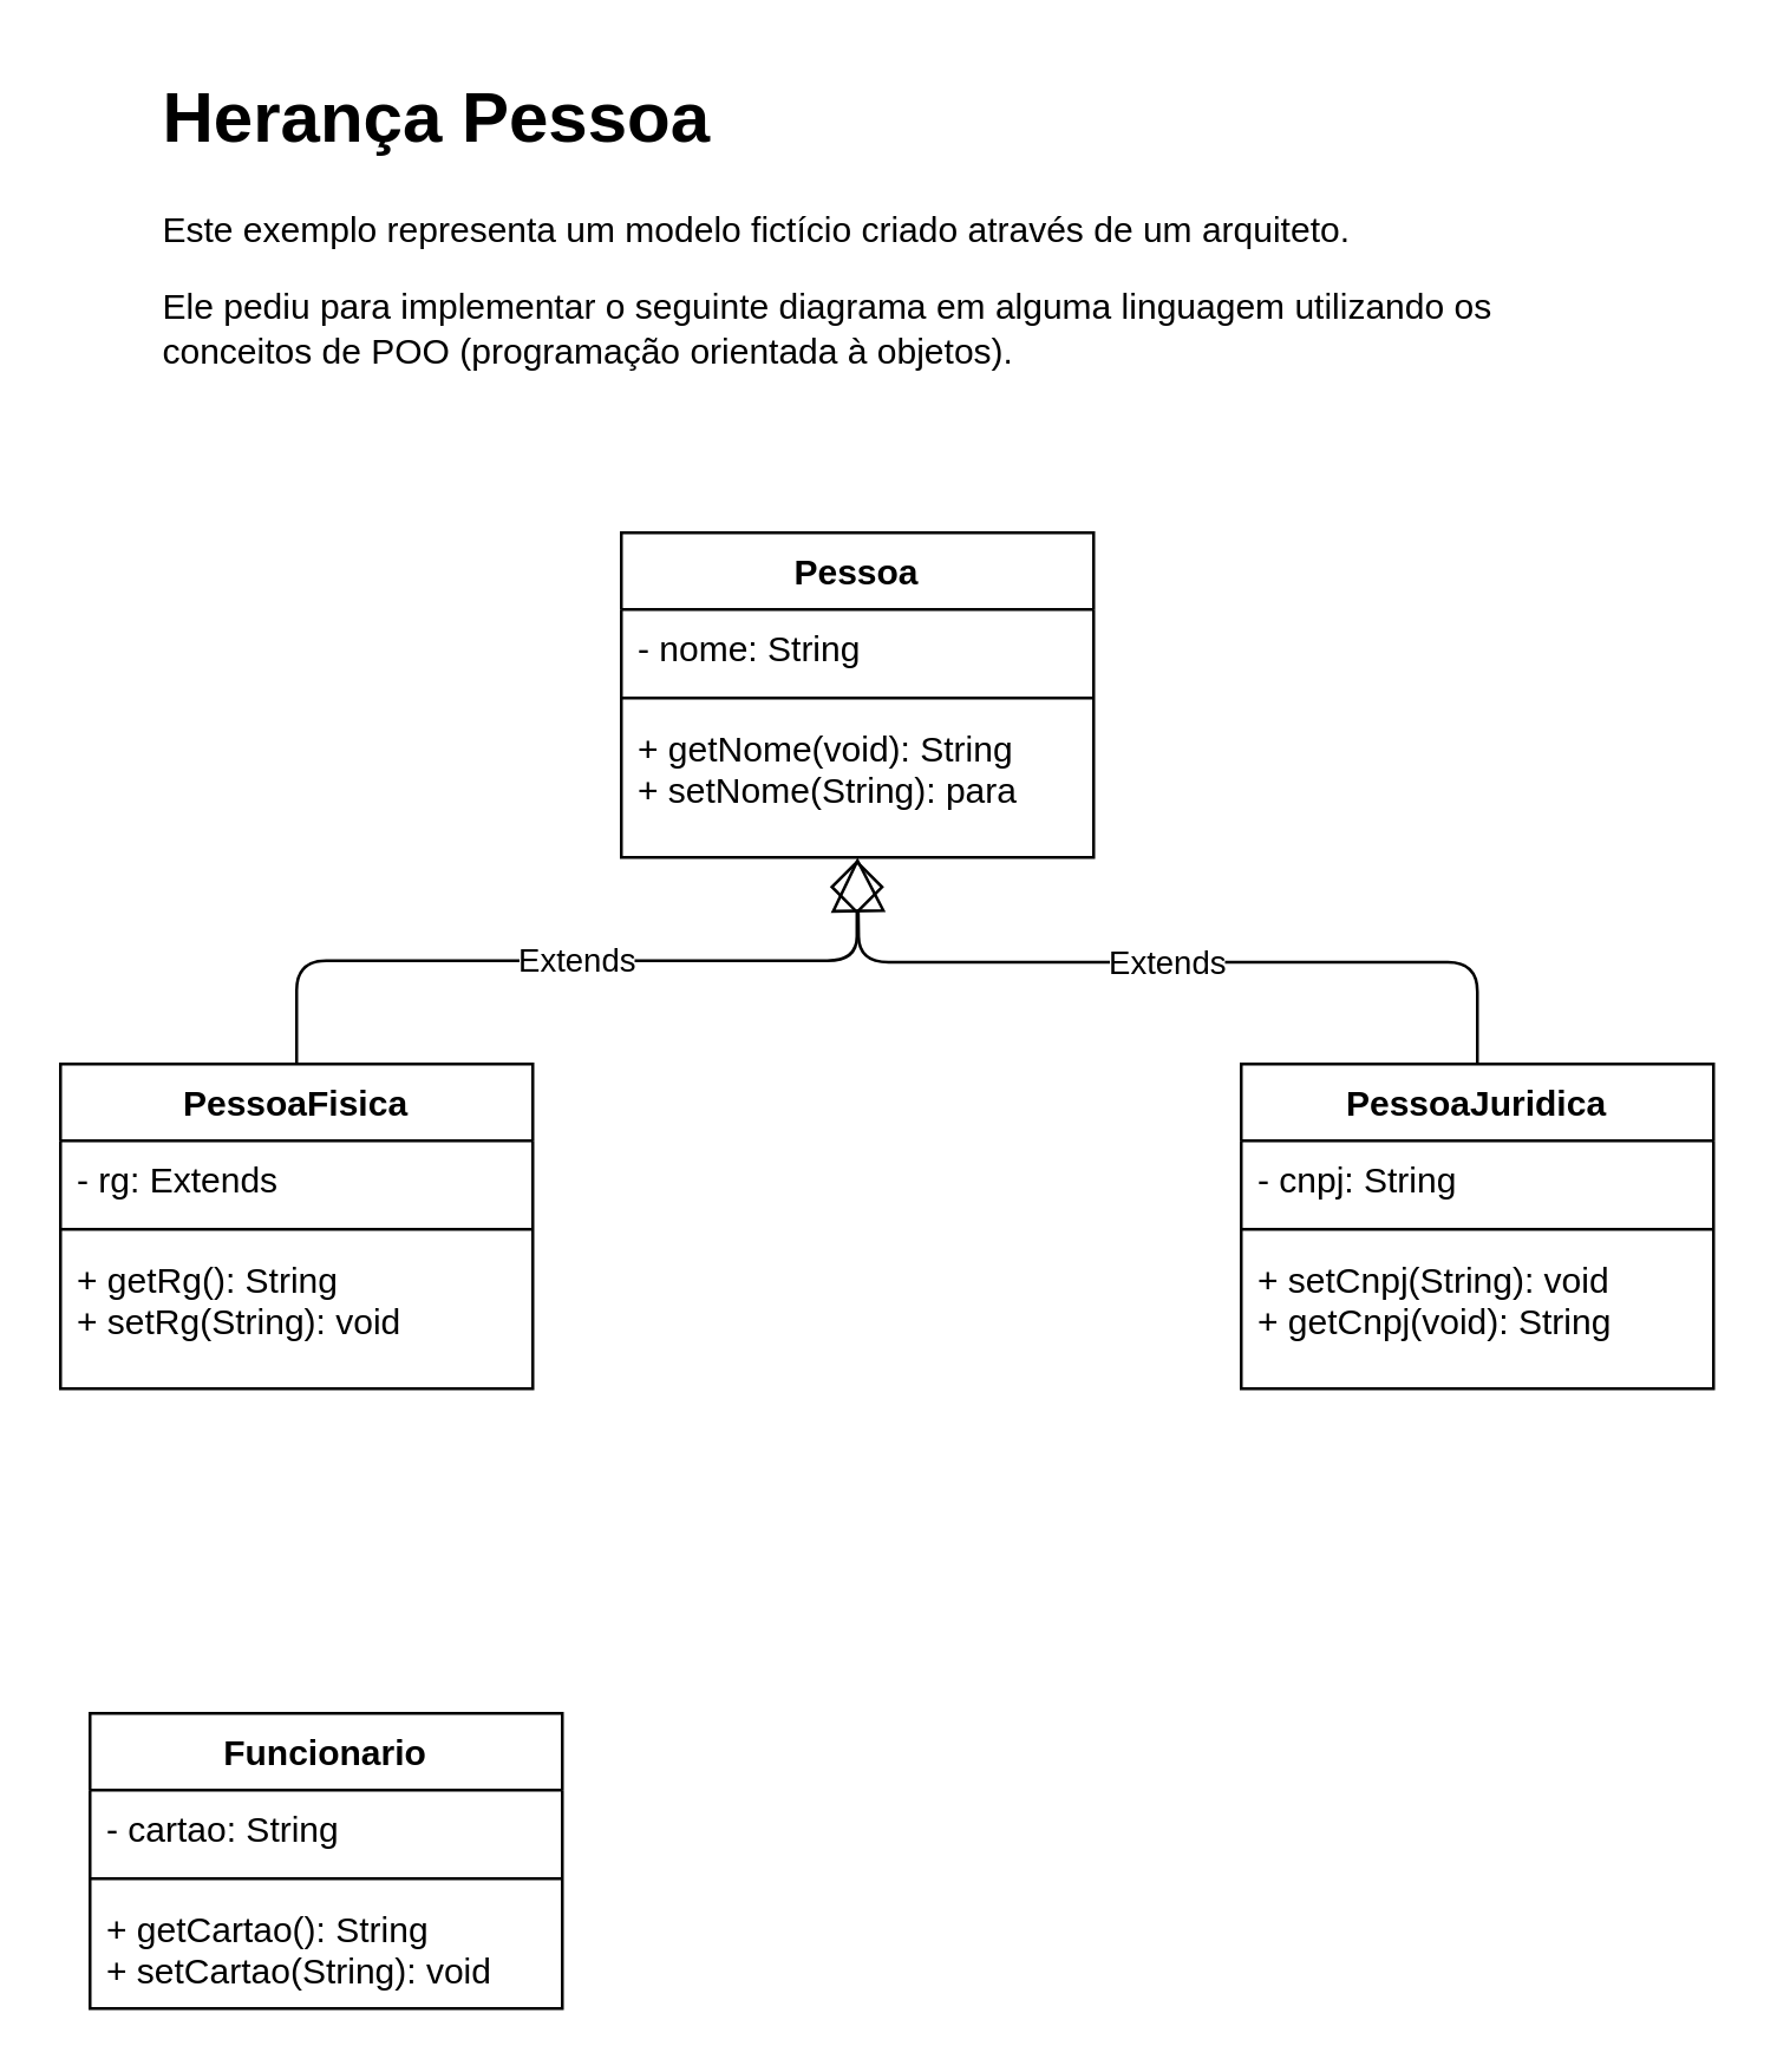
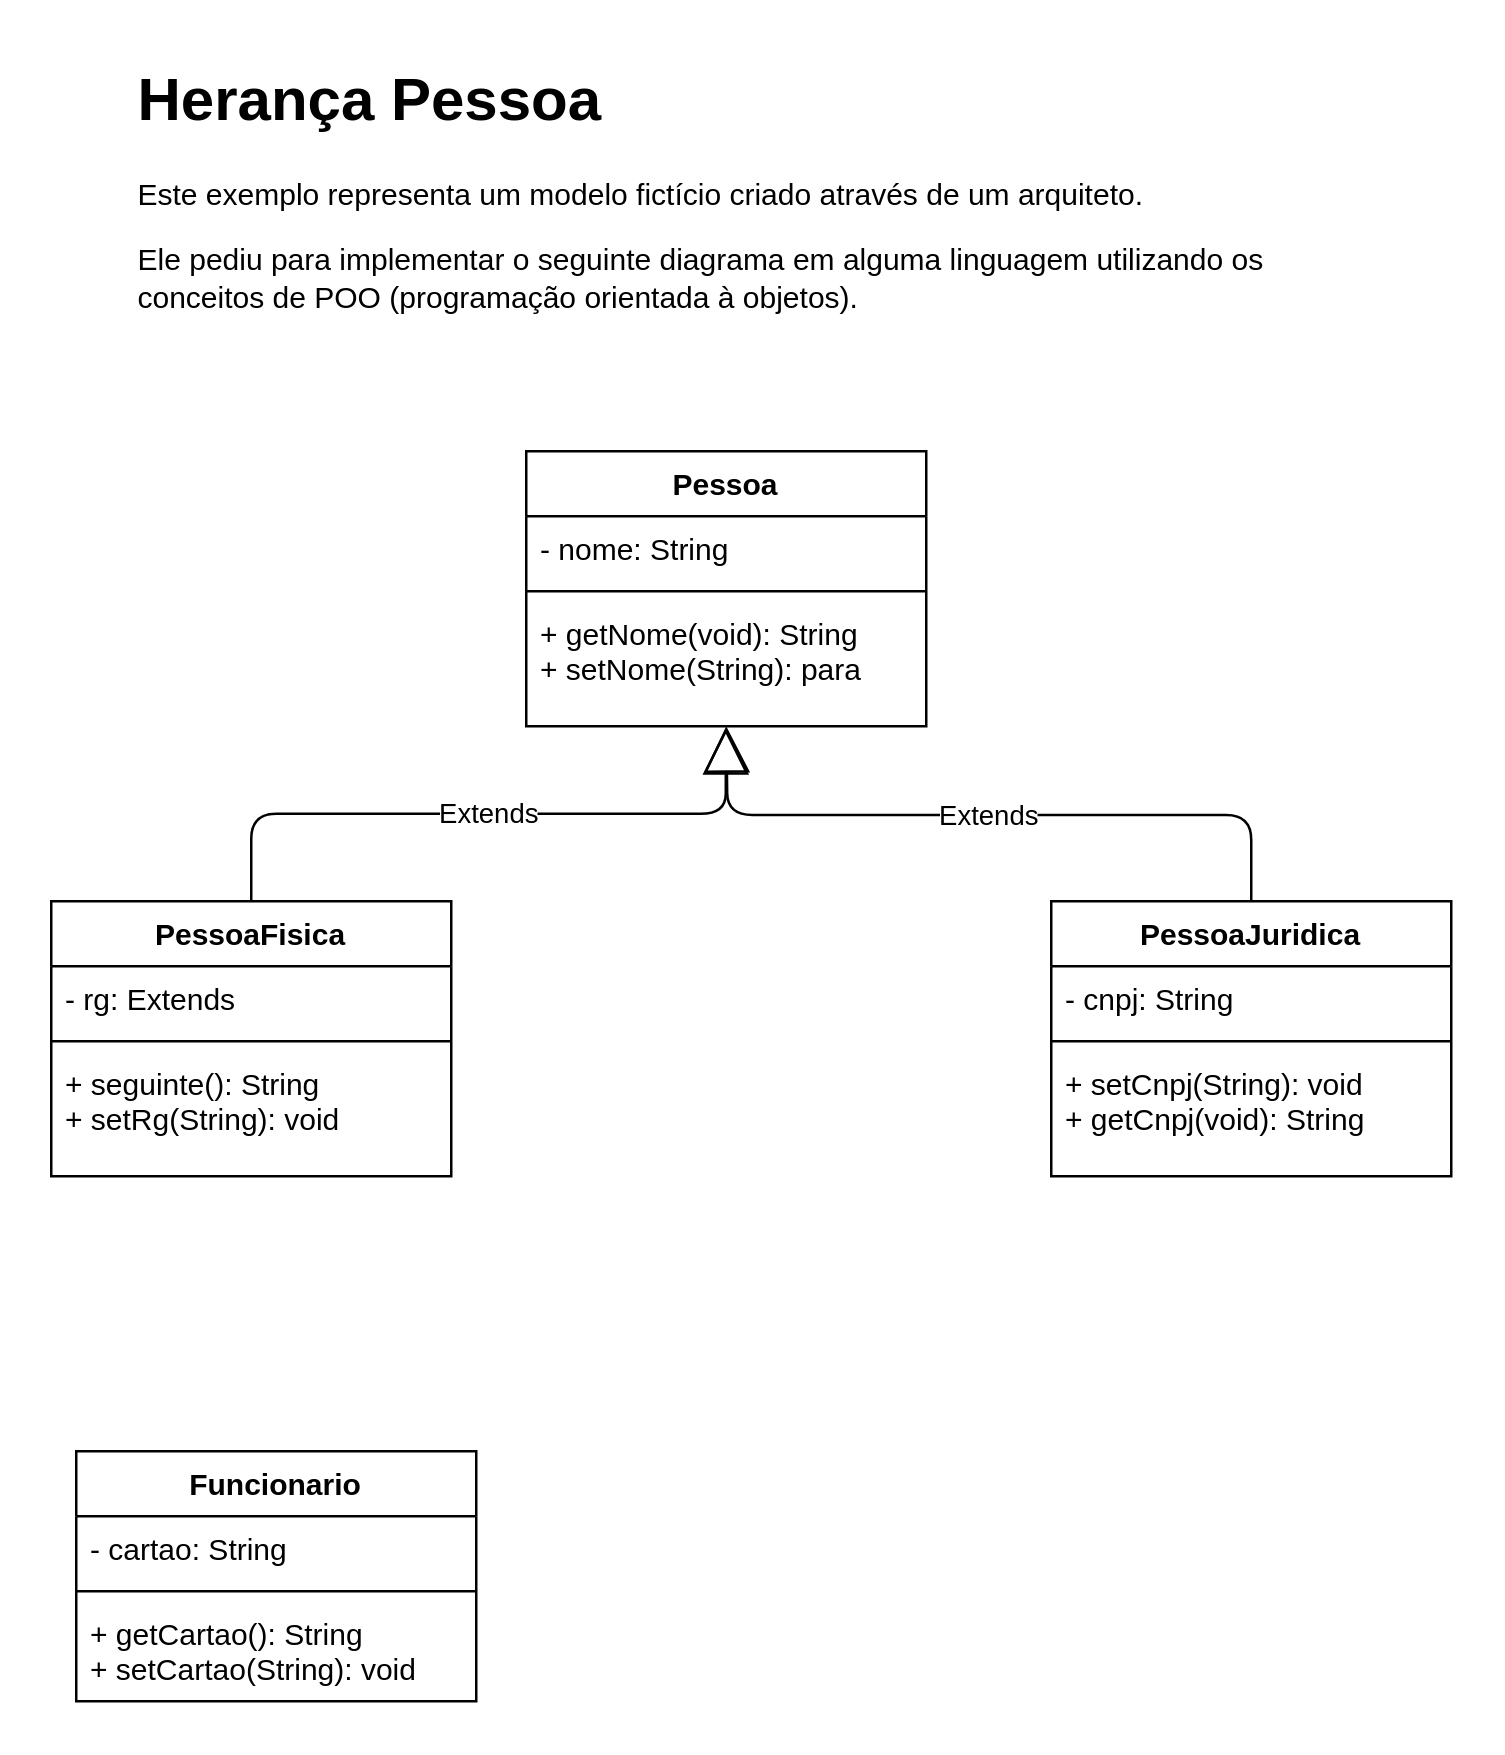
  <mxCell id="0" />
  <mxCell id="1" parent="0" />
  <mxCell id="2" value="Pessoa" style="swimlane;fontStyle=1;align=center;verticalAlign=top;childLayout=stackLayout;horizontal=1;startSize=26;horizontalStack=0;resizeParent=1;resizeParentMax=0;resizeLast=0;collapsible=1;marginBottom=0;" vertex="1" parent="1"><mxGeometry x="210" y="180" width="160" height="110" as="geometry" /></mxCell>
  <mxCell id="3" value="- nome: String" style="text;strokeColor=none;fillColor=none;align=left;verticalAlign=top;spacingLeft=4;spacingRight=4;overflow=hidden;rotatable=0;points=[[0,0.5],[1,0.5]];portConstraint=eastwest;" vertex="1" parent="2"><mxGeometry y="26" width="160" height="26" as="geometry" /></mxCell>
  <mxCell id="4" value="" style="line;strokeWidth=1;fillColor=none;align=left;verticalAlign=middle;spacingTop=-1;spacingLeft=3;spacingRight=3;rotatable=0;labelPosition=right;points=[];portConstraint=eastwest;" vertex="1" parent="2"><mxGeometry y="52" width="160" height="8" as="geometry" /></mxCell>
  <mxCell id="5" value="+ getNome(void): String&#10;+ setNome(String): para" style="text;strokeColor=none;fillColor=none;align=left;verticalAlign=top;spacingLeft=4;spacingRight=4;overflow=hidden;rotatable=0;points=[[0,0.5],[1,0.5]];portConstraint=eastwest;" vertex="1" parent="2"><mxGeometry y="60" width="160" height="50" as="geometry" /></mxCell>
  <mxCell id="6" value="PessoaJuridica" style="swimlane;fontStyle=1;align=center;verticalAlign=top;childLayout=stackLayout;horizontal=1;startSize=26;horizontalStack=0;resizeParent=1;resizeParentMax=0;resizeLast=0;collapsible=1;marginBottom=0;" vertex="1" parent="1"><mxGeometry x="420" y="360" width="160" height="110" as="geometry" /></mxCell>
  <mxCell id="7" value="- cnpj: String" style="text;strokeColor=none;fillColor=none;align=left;verticalAlign=top;spacingLeft=4;spacingRight=4;overflow=hidden;rotatable=0;points=[[0,0.5],[1,0.5]];portConstraint=eastwest;" vertex="1" parent="6"><mxGeometry y="26" width="160" height="26" as="geometry" /></mxCell>
  <mxCell id="8" value="" style="line;strokeWidth=1;fillColor=none;align=left;verticalAlign=middle;spacingTop=-1;spacingLeft=3;spacingRight=3;rotatable=0;labelPosition=right;points=[];portConstraint=eastwest;" vertex="1" parent="6"><mxGeometry y="52" width="160" height="8" as="geometry" /></mxCell>
  <mxCell id="9" value="+ setCnpj(String): void&#10;+ getCnpj(void): String" style="text;strokeColor=none;fillColor=none;align=left;verticalAlign=top;spacingLeft=4;spacingRight=4;overflow=hidden;rotatable=0;points=[[0,0.5],[1,0.5]];portConstraint=eastwest;" vertex="1" parent="6"><mxGeometry y="60" width="160" height="50" as="geometry" /></mxCell>
  <mxCell id="10" value="Funcionario" style="swimlane;fontStyle=1;align=center;verticalAlign=top;childLayout=stackLayout;horizontal=1;startSize=26;horizontalStack=0;resizeParent=1;resizeParentMax=0;resizeLast=0;collapsible=1;marginBottom=0;" vertex="1" parent="1"><mxGeometry x="30" y="580" width="160" height="100" as="geometry" /></mxCell>
  <mxCell id="11" value="- cartao: String" style="text;strokeColor=none;fillColor=none;align=left;verticalAlign=top;spacingLeft=4;spacingRight=4;overflow=hidden;rotatable=0;points=[[0,0.5],[1,0.5]];portConstraint=eastwest;" vertex="1" parent="10"><mxGeometry y="26" width="160" height="26" as="geometry" /></mxCell>
  <mxCell id="12" value="" style="line;strokeWidth=1;fillColor=none;align=left;verticalAlign=middle;spacingTop=-1;spacingLeft=3;spacingRight=3;rotatable=0;labelPosition=right;points=[];portConstraint=eastwest;" vertex="1" parent="10"><mxGeometry y="52" width="160" height="8" as="geometry" /></mxCell>
  <mxCell id="13" value="+ getCartao(): String&#10;+ setCartao(String): void" style="text;strokeColor=none;fillColor=none;align=left;verticalAlign=top;spacingLeft=4;spacingRight=4;overflow=hidden;rotatable=0;points=[[0,0.5],[1,0.5]];portConstraint=eastwest;" vertex="1" parent="10"><mxGeometry y="60" width="160" height="40" as="geometry" /></mxCell>
  <mxCell id="14" value="PessoaFisica" style="swimlane;fontStyle=1;align=center;verticalAlign=top;childLayout=stackLayout;horizontal=1;startSize=26;horizontalStack=0;resizeParent=1;resizeParentMax=0;resizeLast=0;collapsible=1;marginBottom=0;" vertex="1" parent="1"><mxGeometry x="20" y="360" width="160" height="110" as="geometry" /></mxCell>
  <mxCell id="15" value="- rg: Extends" style="text;strokeColor=none;fillColor=none;align=left;verticalAlign=top;spacingLeft=4;spacingRight=4;overflow=hidden;rotatable=0;points=[[0,0.5],[1,0.5]];portConstraint=eastwest;" vertex="1" parent="14"><mxGeometry y="26" width="160" height="26" as="geometry" /></mxCell>
  <mxCell id="16" value="" style="line;strokeWidth=1;fillColor=none;align=left;verticalAlign=middle;spacingTop=-1;spacingLeft=3;spacingRight=3;rotatable=0;labelPosition=right;points=[];portConstraint=eastwest;" vertex="1" parent="14"><mxGeometry y="52" width="160" height="8" as="geometry" /></mxCell>
- <mxCell id="17" value="+ getRg(): String&#10;+ setRg(String): void" style="text;strokeColor=none;fillColor=none;align=left;verticalAlign=top;spacingLeft=4;spacingRight=4;overflow=hidden;rotatable=0;points=[[0,0.5],[1,0.5]];portConstraint=eastwest;" vertex="1" parent="14"><mxGeometry y="60" width="160" height="50" as="geometry" /></mxCell>
- <mxCell id="18" value="Extends" style="endArrow=diamond;endSize=16;endFill=0;html=1;exitX=0.5;exitY=0;exitDx=0;exitDy=0;entryX=0.499;entryY=1.016;entryDx=0;entryDy=0;entryPerimeter=0;edgeStyle=orthogonalEdgeStyle;" edge="1" parent="1" source="14" target="5"><mxGeometry width="160" relative="1" as="geometry"><mxPoint x="240" y="420" as="sourcePoint" /><mxPoint x="400" y="420" as="targetPoint" /></mxGeometry></mxCell>
+ <mxCell id="17" value="+ seguinte(): String&#10;+ setRg(String): void" style="text;strokeColor=none;fillColor=none;align=left;verticalAlign=top;spacingLeft=4;spacingRight=4;overflow=hidden;rotatable=0;points=[[0,0.5],[1,0.5]];portConstraint=eastwest;" vertex="1" parent="14"><mxGeometry y="60" width="160" height="50" as="geometry" /></mxCell>
+ <mxCell id="18" value="Extends" style="endArrow=block;endSize=16;endFill=0;html=1;exitX=0.5;exitY=0;exitDx=0;exitDy=0;entryX=0.499;entryY=1.016;entryDx=0;entryDy=0;entryPerimeter=0;edgeStyle=orthogonalEdgeStyle;" edge="1" parent="1" source="14" target="5"><mxGeometry width="160" relative="1" as="geometry"><mxPoint x="240" y="420" as="sourcePoint" /><mxPoint x="400" y="420" as="targetPoint" /></mxGeometry></mxCell>
  <mxCell id="19" value="Extends" style="endArrow=block;endSize=16;endFill=0;html=1;exitX=0.5;exitY=0;exitDx=0;exitDy=0;edgeStyle=orthogonalEdgeStyle;" edge="1" parent="1" source="6"><mxGeometry width="160" relative="1" as="geometry"><mxPoint x="110" y="370" as="sourcePoint" /><mxPoint x="290" y="290" as="targetPoint" /></mxGeometry></mxCell>
  <mxCell id="20" value="&lt;h1&gt;Herança Pessoa&lt;/h1&gt;&lt;p&gt;Este exemplo representa um modelo fictício criado através de um arquiteto.&lt;/p&gt;&lt;p&gt;Ele pediu para implementar o seguinte diagrama em alguma linguagem utilizando os conceitos de POO (programação orientada à objetos).&lt;/p&gt;" style="text;html=1;strokeColor=none;fillColor=none;spacing=5;spacingTop=-20;whiteSpace=wrap;overflow=hidden;rounded=0;" vertex="1" parent="1"><mxGeometry x="50" y="20" width="480" height="120" as="geometry" /></mxCell>
